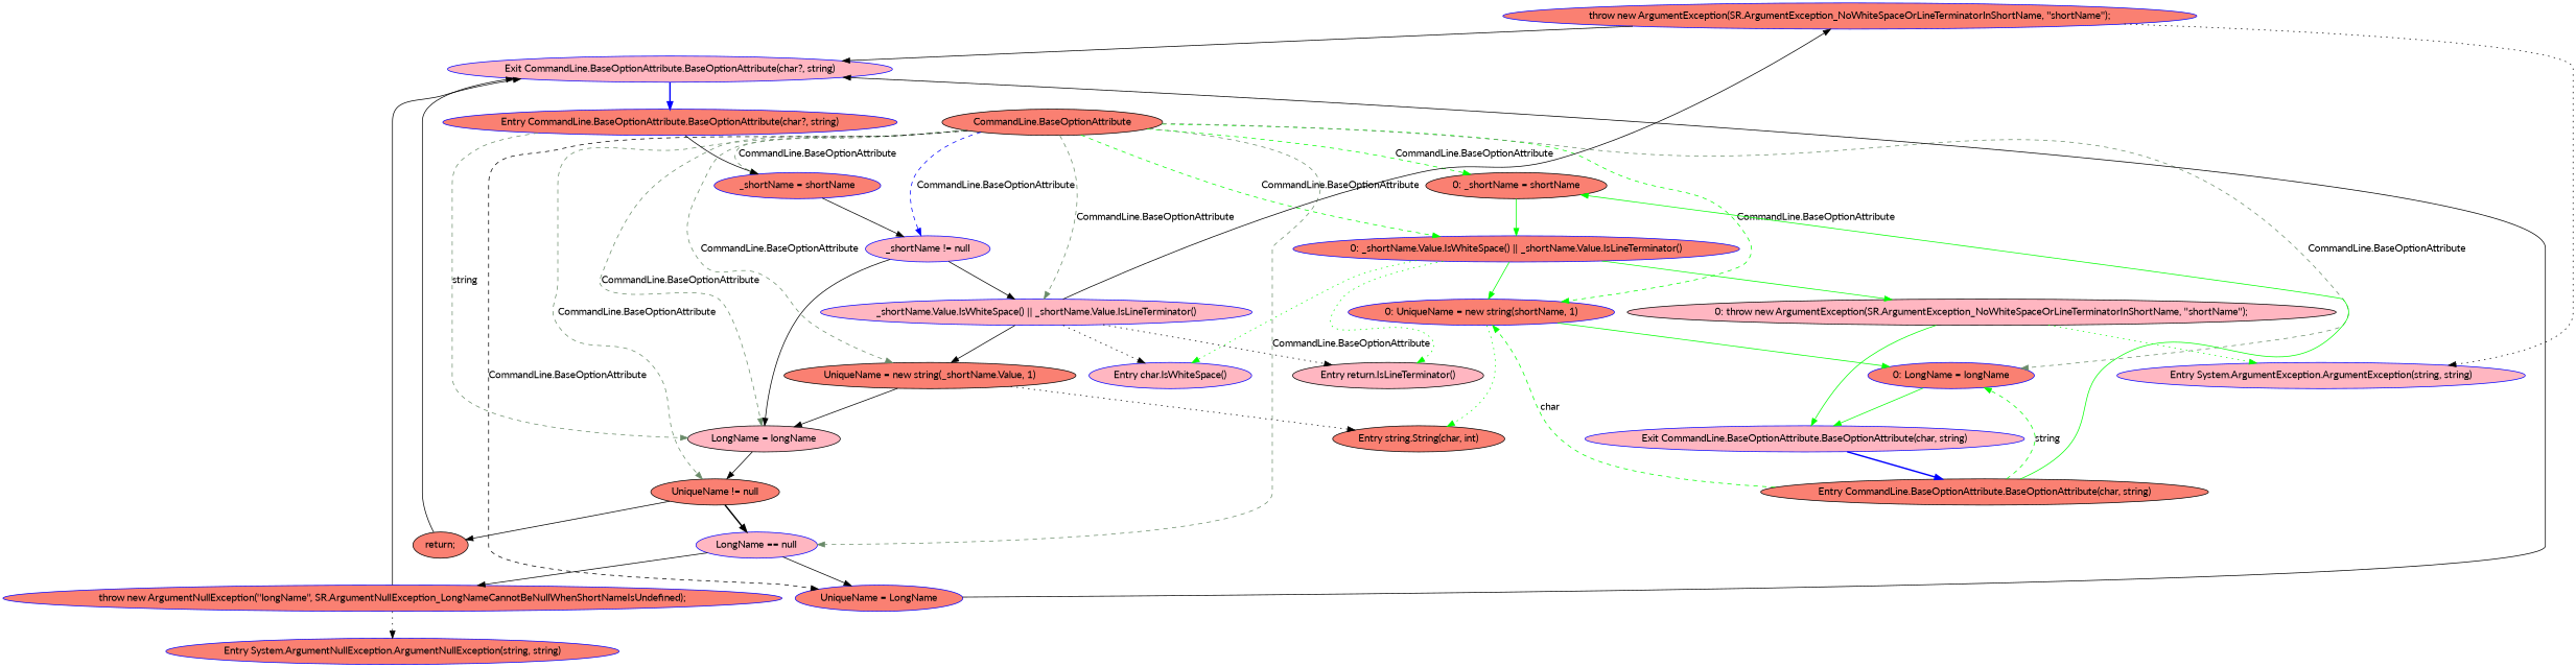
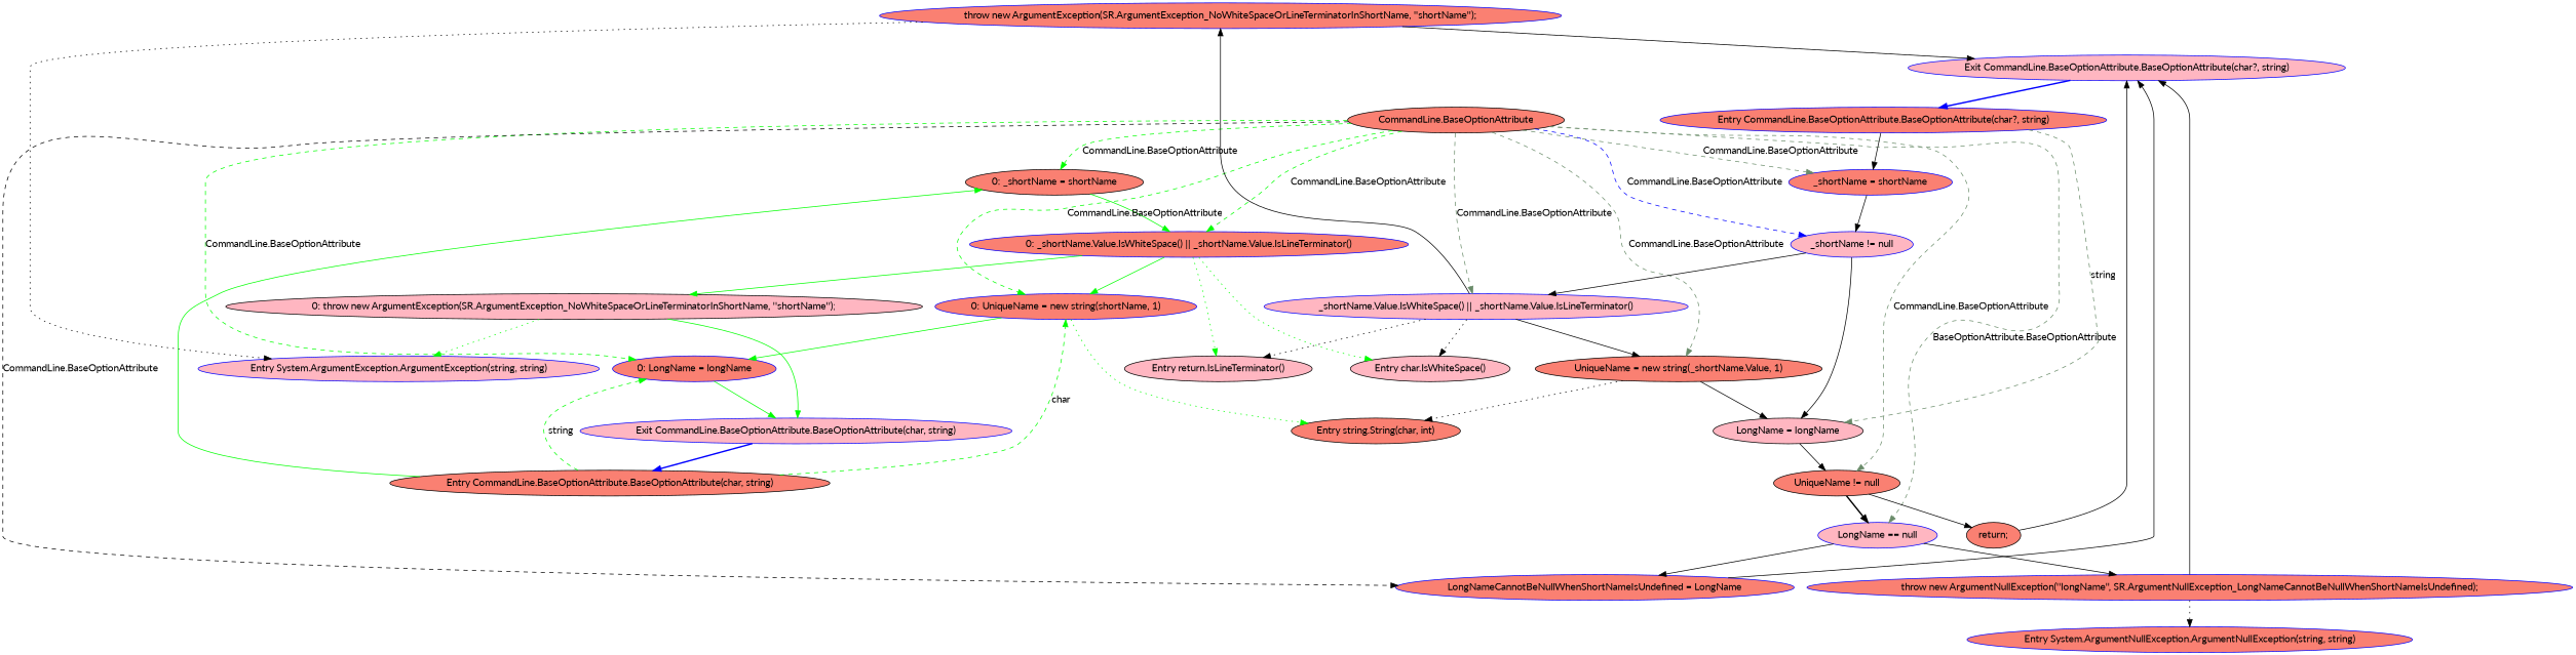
  digraph {
    fontname=Lato
    node [cluster="CommandLine.BaseOptionAttribute.BaseOptionAttribute(char?, string)" color=blue fillcolor=salmon fontname=Lato span="0-0" style=filled]
    edge [fontname=Lato style=solid]
    n1 [cluster="CommandLine.BaseOptionAttribute.BaseOptionAttribute(char, string)" color=black community=0 label="0: _shortName = shortName" span="51-51"]
    n2 [cluster="CommandLine.BaseOptionAttribute.BaseOptionAttribute(char, string)" community=0 label="0: _shortName.Value.IsWhiteSpace() || _shortName.Value.IsLineTerminator()" span="52-52"]
    n3 [cluster="CommandLine.BaseOptionAttribute.BaseOptionAttribute(char, string)" community=0 label="0: UniqueName = new string(shortName, 1)" span="56-56"]
    n4 [cluster="CommandLine.BaseOptionAttribute.BaseOptionAttribute(char, string)" color=black community=0 fillcolor=lightpink label="0: throw new ArgumentException(SR.ArgumentException_NoWhiteSpaceOrLineTerminatorInShortName, ''shortName'');" span="54-54"]
-   n5 [cluster="char.IsWhiteSpace()" fillcolor=lightpink label="Entry char.IsWhiteSpace()" span="60-60"]
+   n5 [cluster="char.IsWhiteSpace()" color=black fillcolor=lightpink label="Entry char.IsWhiteSpace()" span="60-60"]
    n6 [cluster="char.IsLineTerminator()" color=black fillcolor=lightpink label="Entry return.IsLineTerminator()" span="77-77"]
    n7 [color=black label="CommandLine.BaseOptionAttribute" cluster="" span=""]
    n8 [cluster="CommandLine.BaseOptionAttribute.BaseOptionAttribute(char, string)" community=0 label="0: LongName = longName" span="57-57"]
    n9 [label="_shortName = shortName" span="68-68"]
    n10 [fillcolor=lightpink label="_shortName != null" span="69-69"]
    n11 [fillcolor=lightpink label="_shortName.Value.IsWhiteSpace() || _shortName.Value.IsLineTerminator()" span="71-71"]
    n12 [color=black label="UniqueName = new string(_shortName.Value, 1)" span="75-75"]
    n13 [color=black fillcolor=lightpink label="LongName = longName" span="77-77"]
    n14 [color=black label="UniqueName != null" span="78-78"]
    n15 [fillcolor=lightpink label="LongName == null" span="82-82"]
-   n16 [label="UniqueName = LongName" span="86-86"]
+   n16 [label="LongNameCannotBeNullWhenShortNameIsUndefined = LongName" span="86-86"]
    n17 [cluster="string.String(char, int)" color=black label="Entry string.String(char, int)"]
    n18 [cluster="CommandLine.BaseOptionAttribute.BaseOptionAttribute(char, string)" fillcolor=lightpink label="Exit CommandLine.BaseOptionAttribute.BaseOptionAttribute(char, string)" span="49-49"]
    n19 [label="throw new ArgumentException(SR.ArgumentException_NoWhiteSpaceOrLineTerminatorInShortName, ''shortName'');" span="73-73"]
    n20 [color=black label="return;" span="80-80"]
    n21 [label="throw new ArgumentNullException(''longName'', SR.ArgumentNullException_LongNameCannotBeNullWhenShortNameIsUndefined);" span="84-84"]
    n22 [fillcolor=lightpink label="Exit CommandLine.BaseOptionAttribute.BaseOptionAttribute(char?, string)" span="66-66"]
    n23 [cluster="CommandLine.BaseOptionAttribute.BaseOptionAttribute(char, string)" color=black label="Entry CommandLine.BaseOptionAttribute.BaseOptionAttribute(char, string)" span="49-49"]
    n24 [cluster="System.ArgumentException.ArgumentException(string, string)" fillcolor=lightpink label="Entry System.ArgumentException.ArgumentException(string, string)"]
    n25 [cluster="System.ArgumentNullException.ArgumentNullException(string, string)" label="Entry System.ArgumentNullException.ArgumentNullException(string, string)"]
    n26 [label="Entry CommandLine.BaseOptionAttribute.BaseOptionAttribute(char?, string)" span="66-66"]
    n1 -> n2 [color=green]
    n2 -> n3 [color=green]
    n2 -> n4 [color=green]
    n2 -> n5 [color=green style=dotted]
    n2 -> n6 [color=green style=dotted]
    n3 -> n8 [color=green]
    n3 -> n17 [color=green style=dotted]
    n4 -> n18 [color=green]
    n4 -> n24 [color=green style=dotted]
    n7 -> n1 [color=green label="CommandLine.BaseOptionAttribute" style=dashed]
    n7 -> n2 [color=green label="CommandLine.BaseOptionAttribute" style=dashed]
    n7 -> n3 [color=green label="CommandLine.BaseOptionAttribute" style=dashed]
-   n7 -> n8 [color=darkseagreen4 label="CommandLine.BaseOptionAttribute" style=dashed]
+   n7 -> n8 [color=green label="CommandLine.BaseOptionAttribute" style=dashed]
    n7 -> n9 [color=darkseagreen4 label="CommandLine.BaseOptionAttribute" style=dashed]
    n7 -> n10 [color=blue label="CommandLine.BaseOptionAttribute" style=dashed]
    n7 -> n11 [color=darkseagreen4 label="CommandLine.BaseOptionAttribute" style=dashed]
    n7 -> n12 [color=darkseagreen4 label="CommandLine.BaseOptionAttribute" style=dashed]
-   n7 -> n13 [color=darkseagreen4 label="CommandLine.BaseOptionAttribute" style=dashed]
    n7 -> n14 [color=darkseagreen4 label="CommandLine.BaseOptionAttribute" style=dashed]
-   n7 -> n15 [color=darkseagreen4 label="CommandLine.BaseOptionAttribute" style=dashed]
+   n7 -> n15 [color=darkseagreen4 label="BaseOptionAttribute.BaseOptionAttribute" style=dashed]
    n7 -> n16 [color=black label="CommandLine.BaseOptionAttribute" style=dashed]
    n8 -> n18 [color=green]
    n9 -> n10
    n10 -> n11
    n10 -> n13
    n11 -> n5 [style=dotted]
    n11 -> n6 [style=dotted]
    n11 -> n12
    n11 -> n19
    n12 -> n13
    n12 -> n17 [style=dotted]
    n13 -> n14
    n14 -> n15 [style=bold]
    n14 -> n20
    n15 -> n16
    n15 -> n21
    n16 -> n22
    n18 -> n23 [color=blue style=bold]
    n19 -> n22
    n19 -> n24 [style=dotted]
    n20 -> n22
    n21 -> n22
    n21 -> n25 [style=dotted]
    n22 -> n26 [color=blue style=bold]
    n23 -> n1 [color=green]
    n23 -> n3 [color=green label=char style=dashed]
    n23 -> n8 [color=green label=string style=dashed]
    n26 -> n9
    n26 -> n13 [color=darkseagreen4 label=string style=dashed]
  }
